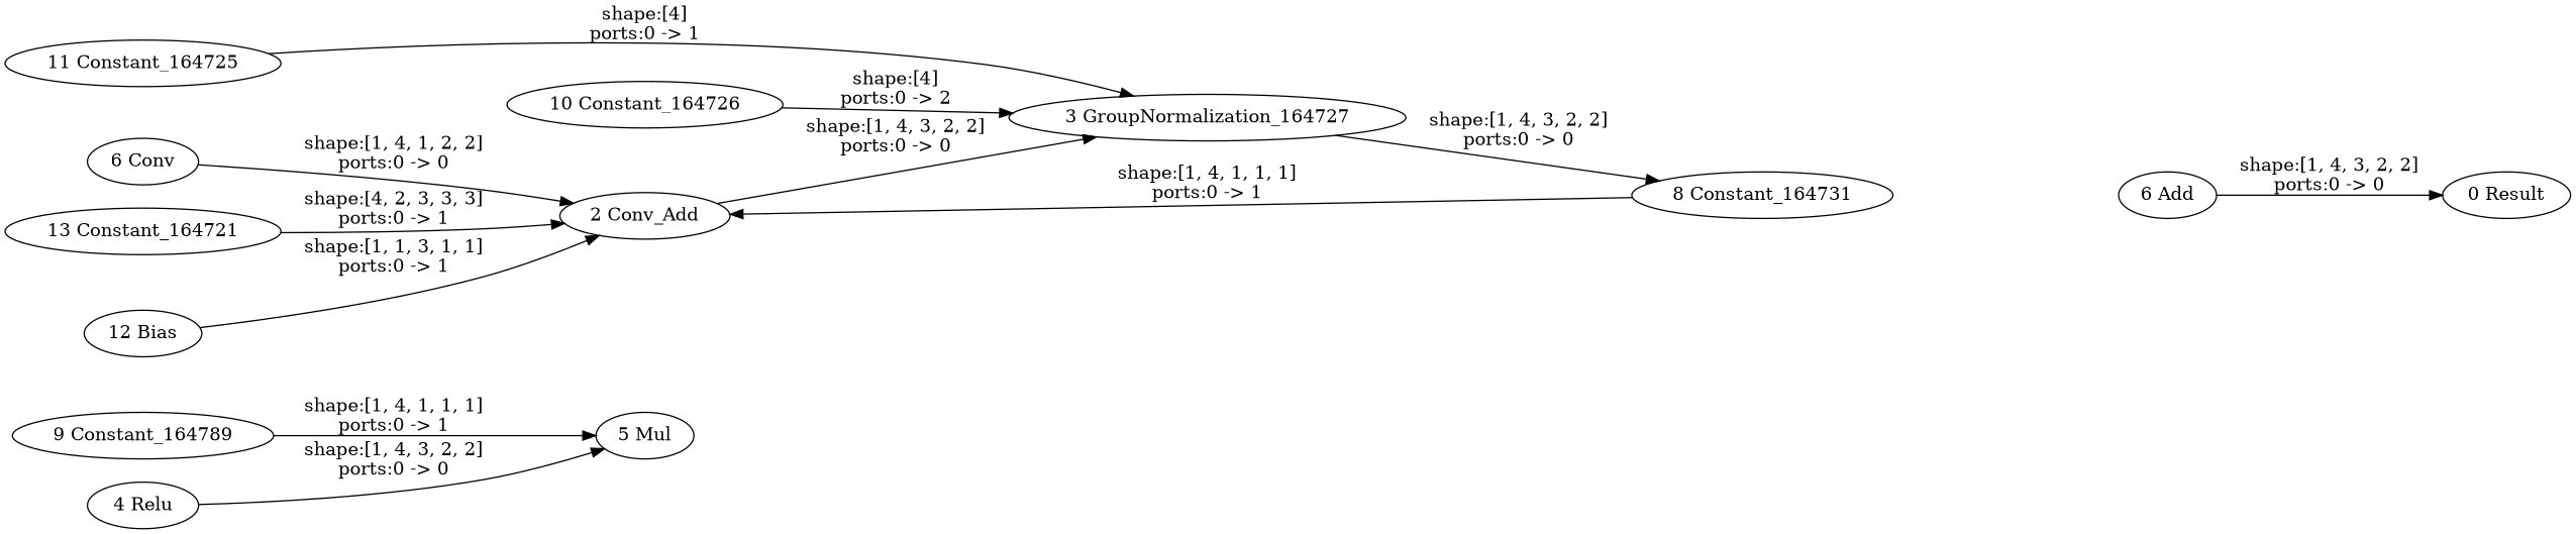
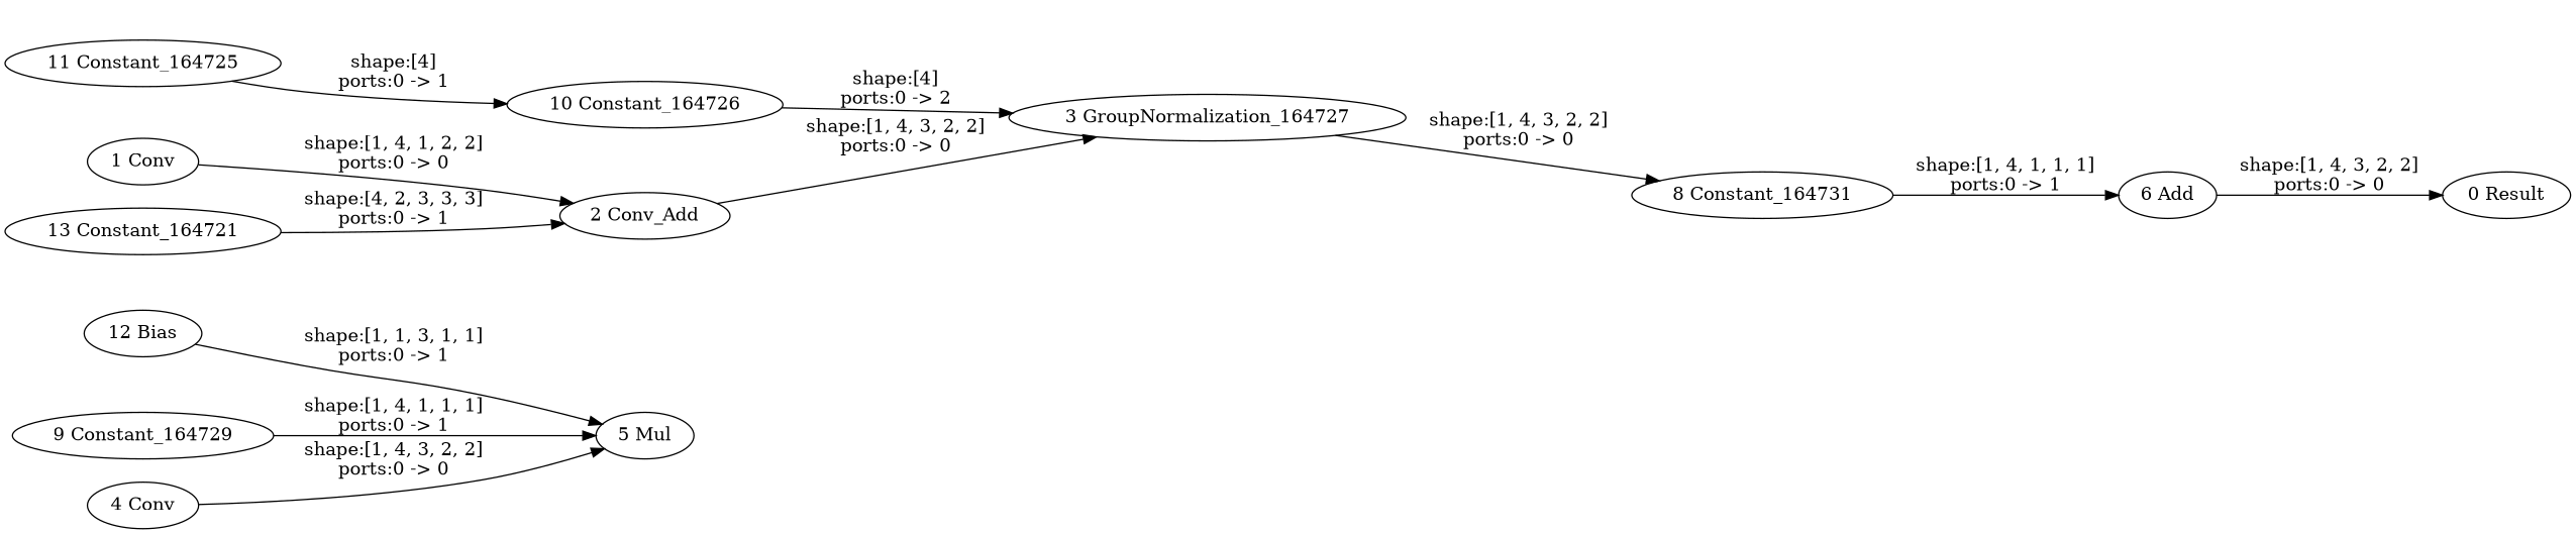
  strict digraph {
    rankdir=LR
    node [type=Constant]
    edge [style=solid]
-   "1 Conv" [type=Convolution label="6 Conv"]
+   "1 Conv" [type=Convolution]
    "2 Conv_Add" [type=Add]
    "3 GroupNormalization_164727" [type=GroupNormalization]
    "8 Constant_164731"
-   "4 Relu" [type=Relu]
+   "4 Relu" [type=Relu label="4 Conv"]
    "5 Mul" [type=Multiply]
    "6 Add" [type=Add]
    n8 [label="0 Result" type=Result]
-   "9 Constant_164729" [label="9 Constant_164789"]
+   "9 Constant_164729"
    "10 Constant_164726"
    "11 Constant_164725"
    "12 Bias"
    "13 Constant_164721"
    "1 Conv" -> "2 Conv_Add" [label="shape:[1, 4, 1, 2, 2]\nports:0 -> 0"]
    "2 Conv_Add" -> "3 GroupNormalization_164727" [label="shape:[1, 4, 3, 2, 2]\nports:0 -> 0"]
    "3 GroupNormalization_164727" -> "8 Constant_164731" [label="shape:[1, 4, 3, 2, 2]\nports:0 -> 0"]
-   "8 Constant_164731" -> "2 Conv_Add" [label="shape:[1, 4, 1, 1, 1]\nports:0 -> 1"]
+   "8 Constant_164731" -> "6 Add" [label="shape:[1, 4, 1, 1, 1]\nports:0 -> 1"]
    "4 Relu" -> "5 Mul" [label="shape:[1, 4, 3, 2, 2]\nports:0 -> 0"]
    "6 Add" -> n8 [label="shape:[1, 4, 3, 2, 2]\nports:0 -> 0"]
    "9 Constant_164729" -> "5 Mul" [label="shape:[1, 4, 1, 1, 1]\nports:0 -> 1"]
    "10 Constant_164726" -> "3 GroupNormalization_164727" [label="shape:[4]\nports:0 -> 2"]
-   "11 Constant_164725" -> "3 GroupNormalization_164727" [label="shape:[4]\nports:0 -> 1"]
-   "12 Bias" -> "2 Conv_Add" [label="shape:[1, 1, 3, 1, 1]\nports:0 -> 1"]
+   "11 Constant_164725" -> "10 Constant_164726" [label="shape:[4]\nports:0 -> 1"]
+   "12 Bias" -> "5 Mul" [label="shape:[1, 1, 3, 1, 1]\nports:0 -> 1"]
    "13 Constant_164721" -> "2 Conv_Add" [label="shape:[4, 2, 3, 3, 3]\nports:0 -> 1"]
  }
